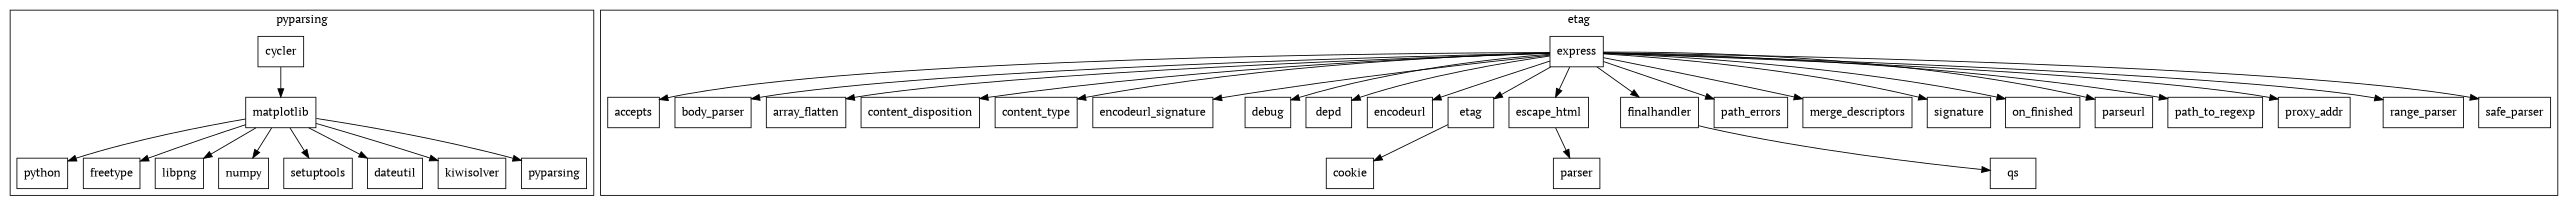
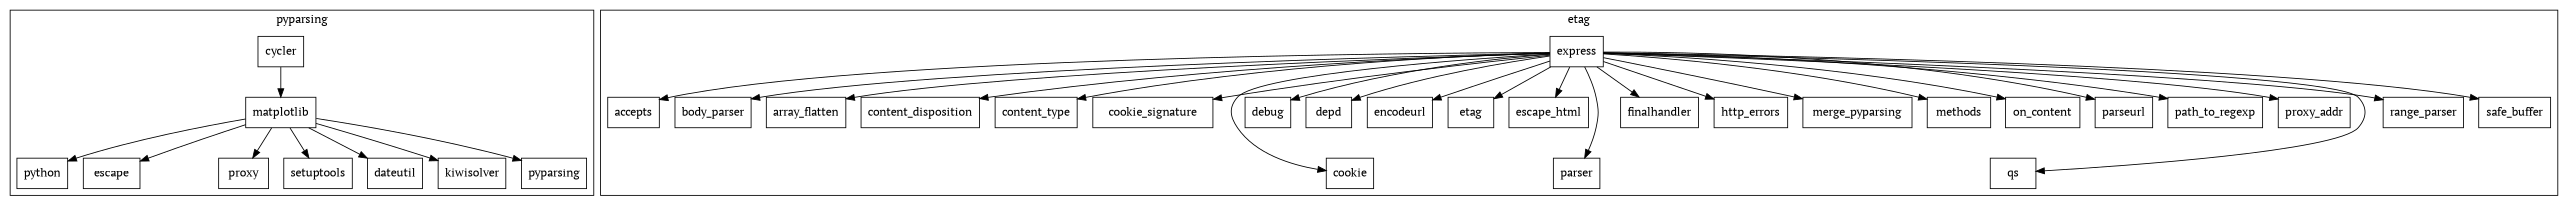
  digraph {
    fontname="PT Serif"
    node [fontname="PT Serif" shape=box]
    edge [fontname="PT Serif"]
    matplotlib
    python
-   freetype
-   libpng
-   numpy
+   freetype [label=escape]
+   numpy [label=proxy]
    setuptools
    cycler
    dateutil
    kiwisolver
    pyparsing
    express
    accepts
    body_parser
    array_flatten
    content_disposition
    content_type
-   cookie_signature [label=encodeurl_signature]
+   cookie_signature
    cookie
    debug
    depd
    encodeurl
    escape_html
    etag
    finalhandler
    n25 [label=parser]
-   http_errors [label=path_errors]
-   merge_descriptors
-   methods [label=signature]
-   on_finished
+   http_errors
+   merge_descriptors [label=merge_pyparsing]
+   methods
+   on_finished [label=on_content]
    parseurl
    path_to_regexp
    proxy_addr
    qs
    range_parser
-   safe_buffer [label=safe_parser]
+   safe_buffer
    subgraph cluster_1 {
      label=pyparsing
      matplotlib
      python
      freetype
-     libpng
      numpy
      setuptools
      cycler
      dateutil
      kiwisolver
      pyparsing
    }
    subgraph cluster_2 {
      label=etag
      express
      accepts
      body_parser
      array_flatten
      content_disposition
      content_type
      cookie_signature
      cookie
      debug
      depd
      encodeurl
      escape_html
      etag
      finalhandler
      n25
      http_errors
      merge_descriptors
      methods
      on_finished
      parseurl
      path_to_regexp
      proxy_addr
      qs
      range_parser
      safe_buffer
    }
    matplotlib -> python
    matplotlib -> freetype
-   matplotlib -> libpng
    matplotlib -> numpy
    matplotlib -> setuptools
    matplotlib -> dateutil
    matplotlib -> kiwisolver
    matplotlib -> pyparsing
    cycler -> matplotlib
    express -> accepts
    express -> body_parser
    express -> array_flatten
    express -> content_disposition
    express -> content_type
    express -> cookie_signature
-   etag -> cookie
+   express -> cookie
    express -> debug
    express -> depd
    express -> encodeurl
    express -> escape_html
    express -> etag
    express -> finalhandler
-   escape_html -> n25
+   express -> n25
    express -> http_errors
    express -> merge_descriptors
    express -> methods
    express -> on_finished
    express -> parseurl
    express -> path_to_regexp
    express -> proxy_addr
-   finalhandler -> qs
+   express -> qs
    express -> range_parser
    express -> safe_buffer
  }
